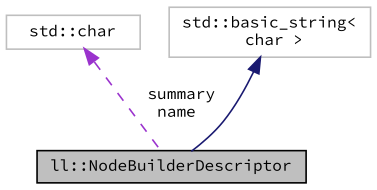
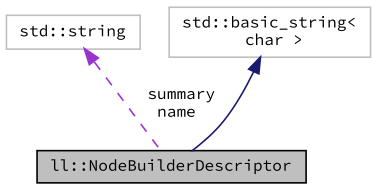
  digraph {
    fontname="Source Code Pro"
    node [color=grey75 fillcolor=white fontname="Source Code Pro" fontsize=10 shape=record style=filled]
    edge [dir=back fontname="Source Code Pro" fontsize=10 labelfontname=Helvetica labelfontsize=10]
    n1 [color=black fillcolor=grey75 fontcolor=black height=0.2 label="ll::NodeBuilderDescriptor" width=0.4]
-   n2 [height=0.2 label="std::char" width=0.4]
+   n2 [height=0.2 label="std::string" width=0.4]
    n3 [height=0.2 label="std::basic_string\<\l char \>" width=0.4]
    n2 -> n1 [color=darkorchid3 label=" summary\nname" style=dashed]
    n3 -> n1 [color=midnightblue style=solid]
  }
